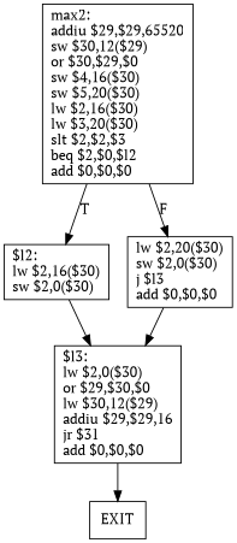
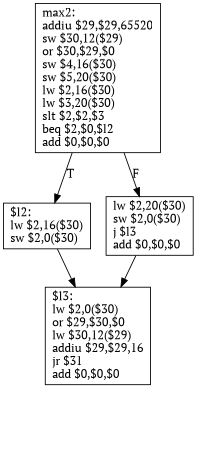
  digraph {
    fontname="PT Serif"
    node [shape=box fontname="PT Serif"]
    edge [style=filled fontname="PT Serif"]
    n1 [label="max2:\laddiu $29,$29,65520\lsw $30,12($29)\lor $30,$29,$0\lsw $4,16($30)\lsw $5,20($30)\llw $2,16($30)\llw $3,20($30)\lslt $2,$2,$3\lbeq $2,$0,$l2\ladd $0,$0,$0\l"]
    n2 [label="$l2:\llw $2,16($30)\lsw $2,0($30)\l"]
    n3 [label="lw $2,20($30)\lsw $2,0($30)\lj $l3\ladd $0,$0,$0\l"]
    n4 [label="$l3:\llw $2,0($30)\lor $29,$30,$0\llw $30,12($29)\laddiu $29,$29,16\ljr $31\ladd $0,$0,$0\l"]
-   EXIT
    n1 -> n2 [label=T]
    n1 -> n3 [label=F]
    n2 -> n4
    n3 -> n4
-   n4 -> EXIT
  }
